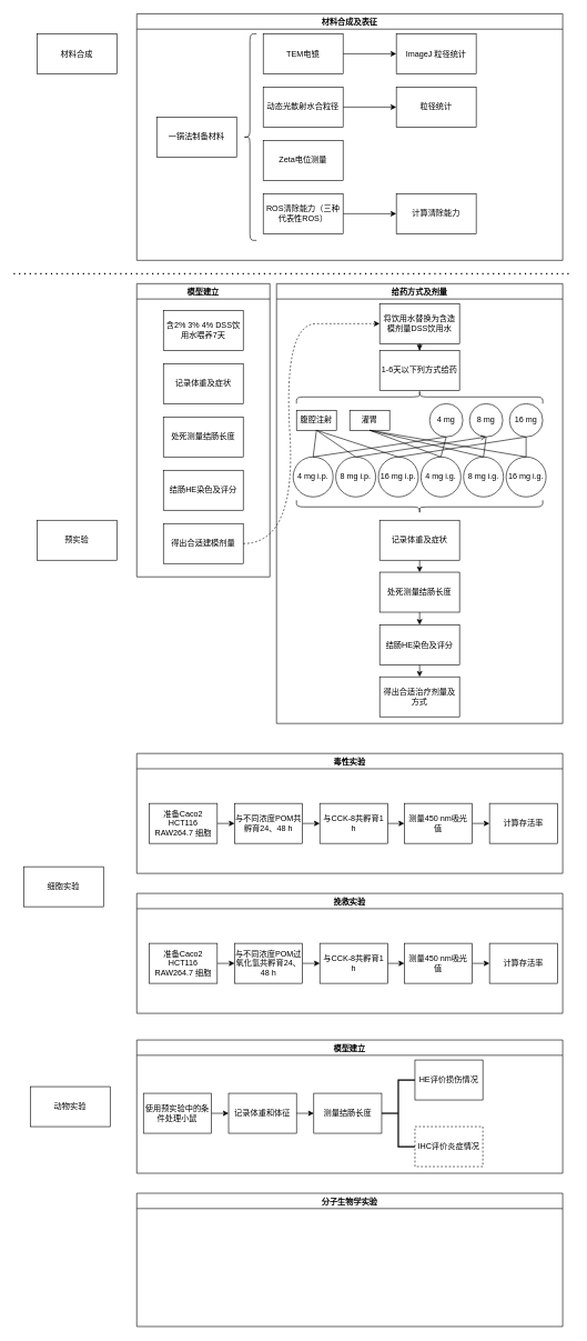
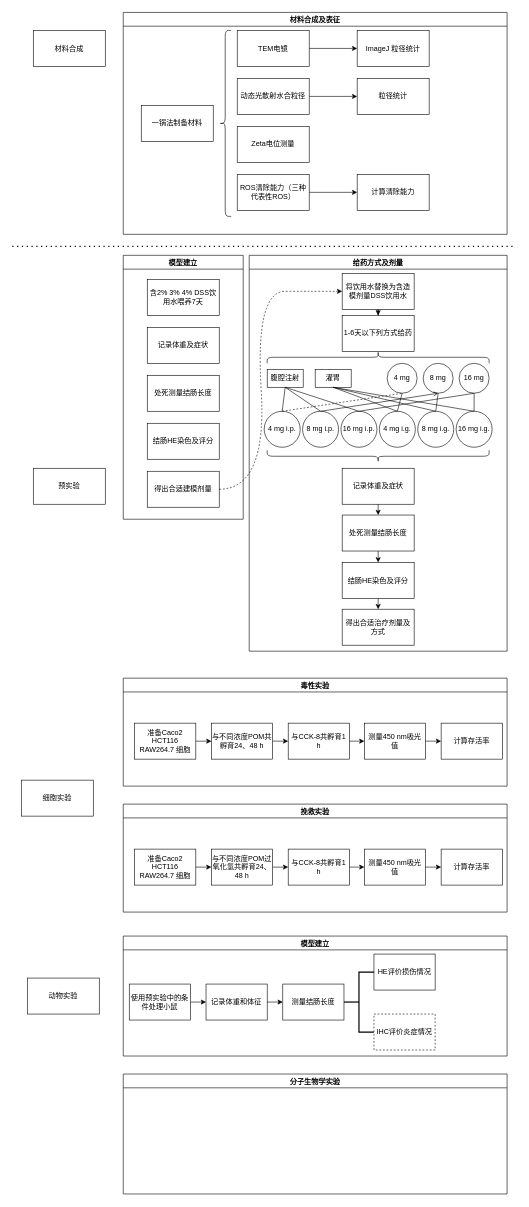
  <mxCell id="0" />
  <mxCell id="1" parent="0" />
  <mxCell id="2" value="预实验" style="rounded=0;whiteSpace=wrap;html=1;" vertex="1" parent="1"><mxGeometry x="55" y="780" width="120" height="60" as="geometry" /></mxCell>
  <mxCell id="3" value="材料合成" style="rounded=0;whiteSpace=wrap;html=1;" vertex="1" parent="1"><mxGeometry x="55" y="50" width="120" height="60" as="geometry" /></mxCell>
  <mxCell id="4" value="细胞实验" style="rounded=0;whiteSpace=wrap;html=1;" vertex="1" parent="1"><mxGeometry x="35" y="1300" width="120" height="60" as="geometry" /></mxCell>
  <mxCell id="5" value="模型建立" style="swimlane;" vertex="1" parent="1"><mxGeometry x="205" y="425" width="200" height="440" as="geometry" /></mxCell>
  <mxCell id="6" value="含2% 3% 4% DSS饮用水喂养7天" style="rounded=0;whiteSpace=wrap;html=1;" vertex="1" parent="5"><mxGeometry x="40" y="40" width="120" height="60" as="geometry" /></mxCell>
  <mxCell id="7" value="记录体重及症状" style="rounded=0;whiteSpace=wrap;html=1;" vertex="1" parent="5"><mxGeometry x="40" y="120" width="120" height="60" as="geometry" /></mxCell>
  <mxCell id="8" value="处死测量结肠长度" style="rounded=0;whiteSpace=wrap;html=1;" vertex="1" parent="5"><mxGeometry x="40" y="200" width="120" height="60" as="geometry" /></mxCell>
  <mxCell id="9" value="结肠HE染色及评分" style="rounded=0;whiteSpace=wrap;html=1;" vertex="1" parent="5"><mxGeometry x="40" y="280" width="120" height="60" as="geometry" /></mxCell>
  <mxCell id="10" value="得出合适建模剂量" style="rounded=0;whiteSpace=wrap;html=1;" vertex="1" parent="5"><mxGeometry x="40" y="360" width="120" height="60" as="geometry" /></mxCell>
  <mxCell id="11" value="给药方式及剂量" style="swimlane;" vertex="1" parent="1"><mxGeometry x="415" y="425" width="430" height="660" as="geometry" /></mxCell>
  <mxCell id="12" value="4 mg" style="ellipse;whiteSpace=wrap;html=1;aspect=fixed;" vertex="1" parent="11"><mxGeometry x="230" y="180" width="50" height="50" as="geometry" /></mxCell>
  <mxCell id="13" value="腹腔注射" style="rounded=0;whiteSpace=wrap;html=1;" vertex="1" parent="11"><mxGeometry x="30" y="190" width="60" height="30" as="geometry" /></mxCell>
  <mxCell id="14" value="灌胃" style="rounded=0;whiteSpace=wrap;html=1;" vertex="1" parent="11"><mxGeometry x="110" y="190" width="60" height="30" as="geometry" /></mxCell>
  <mxCell id="15" value="16 mg" style="ellipse;whiteSpace=wrap;html=1;aspect=fixed;" vertex="1" parent="11"><mxGeometry x="350" y="180" width="50" height="50" as="geometry" /></mxCell>
  <mxCell id="16" value="8 mg" style="ellipse;whiteSpace=wrap;html=1;aspect=fixed;" vertex="1" parent="11"><mxGeometry x="290" y="180" width="50" height="50" as="geometry" /></mxCell>
  <mxCell id="17" value="" style="edgeStyle=orthogonalEdgeStyle;rounded=0;orthogonalLoop=1;jettySize=auto;html=1;" edge="1" parent="11" source="18" target="19"><mxGeometry relative="1" as="geometry" /></mxCell>
  <mxCell id="18" value="将饮用水替换为含造模剂量DSS饮用水" style="rounded=0;whiteSpace=wrap;html=1;" vertex="1" parent="11"><mxGeometry x="155" y="30" width="120" height="60" as="geometry" /></mxCell>
  <mxCell id="19" value="1-6天以下列方式给药" style="rounded=0;whiteSpace=wrap;html=1;" vertex="1" parent="11"><mxGeometry x="155" y="100" width="120" height="60" as="geometry" /></mxCell>
  <mxCell id="20" value="" style="shape=curlyBracket;whiteSpace=wrap;html=1;rounded=1;rotation=90;size=0.5;" vertex="1" parent="11"><mxGeometry x="205" y="-15" width="20" height="370" as="geometry" /></mxCell>
  <mxCell id="21" value="4 mg i.p." style="ellipse;whiteSpace=wrap;html=1;aspect=fixed;flipH=1;" vertex="1" parent="11"><mxGeometry x="25" y="260" width="60" height="60" as="geometry" /></mxCell>
  <mxCell id="22" value="16 mg i.g." style="ellipse;whiteSpace=wrap;html=1;aspect=fixed;flipH=1;" vertex="1" parent="11"><mxGeometry x="345" y="260" width="60" height="60" as="geometry" /></mxCell>
  <mxCell id="23" value="8 mg i.g." style="ellipse;whiteSpace=wrap;html=1;aspect=fixed;flipH=1;" vertex="1" parent="11"><mxGeometry x="281" y="260" width="60" height="60" as="geometry" /></mxCell>
  <mxCell id="24" value="4 mg i.g." style="ellipse;whiteSpace=wrap;html=1;aspect=fixed;flipH=1;" vertex="1" parent="11"><mxGeometry x="217" y="260" width="60" height="60" as="geometry" /></mxCell>
  <mxCell id="25" value="16 mg i.p." style="ellipse;whiteSpace=wrap;html=1;aspect=fixed;flipH=1;" vertex="1" parent="11"><mxGeometry x="153" y="260" width="60" height="60" as="geometry" /></mxCell>
  <mxCell id="26" value="8 mg i.p." style="ellipse;whiteSpace=wrap;html=1;aspect=fixed;flipH=1;" vertex="1" parent="11"><mxGeometry x="89" y="260" width="60" height="60" as="geometry" /></mxCell>
  <mxCell id="27" value="" style="endArrow=none;html=1;rounded=0;exitX=0.5;exitY=0;exitDx=0;exitDy=0;" edge="1" parent="11" source="21"><mxGeometry width="50" height="50" relative="1" as="geometry"><mxPoint x="10" y="270" as="sourcePoint" /><mxPoint x="60" y="220" as="targetPoint" /></mxGeometry></mxCell>
  <mxCell id="28" value="" style="endArrow=none;html=1;rounded=0;exitX=0.5;exitY=0;exitDx=0;exitDy=0;entryX=0.5;entryY=1;entryDx=0;entryDy=0;" edge="1" parent="11" source="25" target="13"><mxGeometry width="50" height="50" relative="1" as="geometry"><mxPoint x="129" y="270" as="sourcePoint" /><mxPoint x="70" y="230.0" as="targetPoint" /></mxGeometry></mxCell>
  <mxCell id="29" value="" style="endArrow=none;html=1;rounded=0;exitX=0.5;exitY=0;exitDx=0;exitDy=0;entryX=0.5;entryY=1;entryDx=0;entryDy=0;" edge="1" parent="11" source="24" target="14"><mxGeometry width="50" height="50" relative="1" as="geometry"><mxPoint x="193" y="270" as="sourcePoint" /><mxPoint x="60" y="220" as="targetPoint" /></mxGeometry></mxCell>
  <mxCell id="30" value="" style="endArrow=none;html=1;rounded=0;exitX=0.5;exitY=0;exitDx=0;exitDy=0;entryX=0.5;entryY=1;entryDx=0;entryDy=0;" edge="1" parent="11" source="23" target="14"><mxGeometry width="50" height="50" relative="1" as="geometry"><mxPoint x="257.0" y="270" as="sourcePoint" /><mxPoint x="150" y="230.0" as="targetPoint" /></mxGeometry></mxCell>
  <mxCell id="31" value="" style="endArrow=none;html=1;rounded=0;exitX=0.5;exitY=0;exitDx=0;exitDy=0;entryX=0.5;entryY=1;entryDx=0;entryDy=0;" edge="1" parent="11" source="22" target="14"><mxGeometry width="50" height="50" relative="1" as="geometry"><mxPoint x="321" y="270" as="sourcePoint" /><mxPoint x="150" y="230.0" as="targetPoint" /></mxGeometry></mxCell>
- <mxCell id="32" value="" style="endArrow=none;html=1;rounded=0;exitX=0.5;exitY=0;exitDx=0;exitDy=0;entryX=0.5;entryY=1;entryDx=0;entryDy=0;" edge="1" parent="11" source="21" target="12"><mxGeometry width="50" height="50" relative="1" as="geometry"><mxPoint x="385" y="270" as="sourcePoint" /><mxPoint x="150" y="230.0" as="targetPoint" /></mxGeometry></mxCell>
+ <mxCell id="32" value="" style="endArrow=none;html=1;rounded=0;exitX=0.5;exitY=0;exitDx=0;exitDy=0;entryX=0.5;entryY=1;entryDx=0;entryDy=0;dashed=1;" edge="1" parent="11" source="21" target="12"><mxGeometry width="50" height="50" relative="1" as="geometry"><mxPoint x="385" y="270" as="sourcePoint" /><mxPoint x="150" y="230.0" as="targetPoint" /></mxGeometry></mxCell>
  <mxCell id="33" value="" style="endArrow=open;html=1;rounded=0;exitX=0.5;exitY=0;exitDx=0;exitDy=0;entryX=0.5;entryY=1;entryDx=0;entryDy=0;" edge="1" parent="11" source="26" target="16"><mxGeometry width="50" height="50" relative="1" as="geometry"><mxPoint x="65" y="270" as="sourcePoint" /><mxPoint x="265" y="240.0" as="targetPoint" /></mxGeometry></mxCell>
  <mxCell id="34" value="" style="endArrow=none;html=1;rounded=0;entryX=0.5;entryY=1;entryDx=0;entryDy=0;exitX=0.5;exitY=0;exitDx=0;exitDy=0;" edge="1" parent="11" source="25" target="15"><mxGeometry width="50" height="50" relative="1" as="geometry"><mxPoint x="180" y="260" as="sourcePoint" /><mxPoint x="325" y="240.0" as="targetPoint" /></mxGeometry></mxCell>
  <mxCell id="35" value="" style="endArrow=none;html=1;rounded=0;entryX=0.5;entryY=1;entryDx=0;entryDy=0;exitX=0.5;exitY=0;exitDx=0;exitDy=0;" edge="1" parent="11" source="22" target="15"><mxGeometry width="50" height="50" relative="1" as="geometry"><mxPoint x="193" y="270" as="sourcePoint" /><mxPoint x="385" y="240.0" as="targetPoint" /></mxGeometry></mxCell>
  <mxCell id="36" value="" style="endArrow=none;html=1;rounded=0;entryX=0.5;entryY=1;entryDx=0;entryDy=0;exitX=0.5;exitY=0;exitDx=0;exitDy=0;" edge="1" parent="11" source="23" target="16"><mxGeometry width="50" height="50" relative="1" as="geometry"><mxPoint x="385" y="270" as="sourcePoint" /><mxPoint x="385" y="240.0" as="targetPoint" /></mxGeometry></mxCell>
  <mxCell id="37" value="" style="endArrow=none;html=1;rounded=0;entryX=0.5;entryY=1;entryDx=0;entryDy=0;exitX=0.5;exitY=0;exitDx=0;exitDy=0;" edge="1" parent="11" source="24" target="12"><mxGeometry width="50" height="50" relative="1" as="geometry"><mxPoint x="321" y="270" as="sourcePoint" /><mxPoint x="325" y="240.0" as="targetPoint" /></mxGeometry></mxCell>
  <mxCell id="38" value="记录体重及症状" style="rounded=0;whiteSpace=wrap;html=1;" vertex="1" parent="11"><mxGeometry x="155" y="355" width="120" height="60" as="geometry" /></mxCell>
  <mxCell id="39" value="" style="shape=curlyBracket;whiteSpace=wrap;html=1;rounded=1;rotation=-90;" vertex="1" parent="11"><mxGeometry x="205" y="150" width="20" height="370" as="geometry" /></mxCell>
  <mxCell id="40" value="处死测量结肠长度" style="rounded=0;whiteSpace=wrap;html=1;" vertex="1" parent="11"><mxGeometry x="155" y="433" width="120" height="60" as="geometry" /></mxCell>
  <mxCell id="41" style="edgeStyle=orthogonalEdgeStyle;rounded=0;orthogonalLoop=1;jettySize=auto;html=1;exitX=0.5;exitY=1;exitDx=0;exitDy=0;entryX=0.5;entryY=0;entryDx=0;entryDy=0;" edge="1" parent="11" source="38" target="40"><mxGeometry relative="1" as="geometry" /></mxCell>
  <mxCell id="42" value="结肠HE染色及评分" style="rounded=0;whiteSpace=wrap;html=1;" vertex="1" parent="11"><mxGeometry x="155" y="512" width="120" height="60" as="geometry" /></mxCell>
  <mxCell id="43" style="edgeStyle=orthogonalEdgeStyle;rounded=0;orthogonalLoop=1;jettySize=auto;html=1;exitX=0.5;exitY=1;exitDx=0;exitDy=0;entryX=0.5;entryY=0;entryDx=0;entryDy=0;" edge="1" parent="11" source="40" target="42"><mxGeometry relative="1" as="geometry" /></mxCell>
  <mxCell id="44" value="得出合适治疗剂量及方式" style="rounded=0;whiteSpace=wrap;html=1;" vertex="1" parent="11"><mxGeometry x="155" y="590" width="120" height="60" as="geometry" /></mxCell>
  <mxCell id="45" style="edgeStyle=orthogonalEdgeStyle;rounded=0;orthogonalLoop=1;jettySize=auto;html=1;exitX=0.5;exitY=1;exitDx=0;exitDy=0;entryX=0.5;entryY=0;entryDx=0;entryDy=0;" edge="1" parent="11" source="42" target="44"><mxGeometry relative="1" as="geometry" /></mxCell>
  <mxCell id="46" value="" style="endArrow=none;html=1;rounded=0;exitX=0.5;exitY=0;exitDx=0;exitDy=0;entryX=0.5;entryY=1;entryDx=0;entryDy=0;" edge="1" parent="11" source="26" target="13"><mxGeometry width="50" height="50" relative="1" as="geometry"><mxPoint x="95" y="270" as="sourcePoint" /><mxPoint x="90" y="220" as="targetPoint" /></mxGeometry></mxCell>
  <mxCell id="47" value="" style="curved=1;endArrow=classic;html=1;rounded=0;exitX=1;exitY=0.5;exitDx=0;exitDy=0;entryX=0;entryY=0.5;entryDx=0;entryDy=0;dashed=1;" edge="1" parent="1" source="10" target="18"><mxGeometry width="50" height="50" relative="1" as="geometry"><mxPoint x="415" y="535" as="sourcePoint" /><mxPoint x="465" y="485" as="targetPoint" /><Array as="points"><mxPoint x="445" y="815" /><mxPoint x="425" y="485" /><mxPoint x="525" y="485" /></Array></mxGeometry></mxCell>
  <mxCell id="48" value="" style="endArrow=none;dashed=1;html=1;dashPattern=1 3;strokeWidth=2;rounded=0;" edge="1" parent="1"><mxGeometry width="50" height="50" relative="1" as="geometry"><mxPoint x="20" y="410" as="sourcePoint" /><mxPoint x="860" y="410" as="targetPoint" /></mxGeometry></mxCell>
  <mxCell id="49" value="材料合成及表征" style="swimlane;" vertex="1" parent="1"><mxGeometry x="205" y="20" width="640" height="370" as="geometry" /></mxCell>
  <mxCell id="50" value="一锅法制备材料" style="rounded=0;whiteSpace=wrap;html=1;" vertex="1" parent="49"><mxGeometry x="30" y="155" width="120" height="60" as="geometry" /></mxCell>
  <mxCell id="51" value="" style="shape=curlyBracket;whiteSpace=wrap;html=1;rounded=1;" vertex="1" parent="49"><mxGeometry x="160" y="30" width="20" height="310" as="geometry" /></mxCell>
  <mxCell id="52" value="" style="edgeStyle=orthogonalEdgeStyle;rounded=0;orthogonalLoop=1;jettySize=auto;html=1;" edge="1" parent="49" source="53" target="56"><mxGeometry relative="1" as="geometry" /></mxCell>
  <mxCell id="53" value="TEM电镜" style="rounded=0;whiteSpace=wrap;html=1;" vertex="1" parent="49"><mxGeometry x="190" y="30" width="120" height="60" as="geometry" /></mxCell>
  <mxCell id="54" value="" style="edgeStyle=orthogonalEdgeStyle;rounded=0;orthogonalLoop=1;jettySize=auto;html=1;" edge="1" parent="49" source="55" target="57"><mxGeometry relative="1" as="geometry" /></mxCell>
  <mxCell id="55" value="动态光散射水合粒径" style="rounded=0;whiteSpace=wrap;html=1;" vertex="1" parent="49"><mxGeometry x="190" y="110" width="120" height="60" as="geometry" /></mxCell>
  <mxCell id="56" value="ImageJ 粒径统计" style="whiteSpace=wrap;html=1;rounded=0;" vertex="1" parent="49"><mxGeometry x="390" y="30" width="120" height="60" as="geometry" /></mxCell>
  <mxCell id="57" value="粒径统计" style="whiteSpace=wrap;html=1;rounded=0;" vertex="1" parent="49"><mxGeometry x="390" y="110" width="120" height="60" as="geometry" /></mxCell>
  <mxCell id="58" value="Zeta电位测量" style="rounded=0;whiteSpace=wrap;html=1;" vertex="1" parent="49"><mxGeometry x="190" y="190" width="120" height="60" as="geometry" /></mxCell>
  <mxCell id="59" value="" style="edgeStyle=orthogonalEdgeStyle;rounded=0;orthogonalLoop=1;jettySize=auto;html=1;" edge="1" parent="49" source="60" target="61"><mxGeometry relative="1" as="geometry" /></mxCell>
  <mxCell id="60" value="ROS清除能力（三种代表性ROS）" style="rounded=0;whiteSpace=wrap;html=1;" vertex="1" parent="49"><mxGeometry x="190" y="270" width="120" height="60" as="geometry" /></mxCell>
  <mxCell id="61" value="计算清除能力" style="whiteSpace=wrap;html=1;rounded=0;" vertex="1" parent="49"><mxGeometry x="390" y="270" width="120" height="60" as="geometry" /></mxCell>
  <mxCell id="62" value="毒性实验" style="swimlane;" vertex="1" parent="1"><mxGeometry x="205" y="1130" width="640" height="180" as="geometry" /></mxCell>
  <mxCell id="63" style="edgeStyle=orthogonalEdgeStyle;rounded=0;orthogonalLoop=1;jettySize=auto;html=1;exitX=1;exitY=0.5;exitDx=0;exitDy=0;entryX=0;entryY=0.5;entryDx=0;entryDy=0;" edge="1" parent="62" source="64" target="66"><mxGeometry relative="1" as="geometry" /></mxCell>
  <mxCell id="64" value="与不同浓度POM共孵育24、48 h" style="rounded=0;whiteSpace=wrap;html=1;" vertex="1" parent="62"><mxGeometry x="147" y="75" width="102" height="60" as="geometry" /></mxCell>
  <mxCell id="65" style="edgeStyle=orthogonalEdgeStyle;rounded=0;orthogonalLoop=1;jettySize=auto;html=1;exitX=1;exitY=0.5;exitDx=0;exitDy=0;entryX=0;entryY=0.5;entryDx=0;entryDy=0;" edge="1" parent="62" source="66" target="68"><mxGeometry relative="1" as="geometry" /></mxCell>
  <mxCell id="66" value="与CCK-8共孵育1 h" style="rounded=0;whiteSpace=wrap;html=1;" vertex="1" parent="62"><mxGeometry x="275" y="75" width="102" height="60" as="geometry" /></mxCell>
  <mxCell id="67" style="edgeStyle=orthogonalEdgeStyle;rounded=0;orthogonalLoop=1;jettySize=auto;html=1;exitX=1;exitY=0.5;exitDx=0;exitDy=0;entryX=0;entryY=0.5;entryDx=0;entryDy=0;" edge="1" parent="62" source="68" target="69"><mxGeometry relative="1" as="geometry" /></mxCell>
  <mxCell id="68" value="测量450 nm吸光值" style="rounded=0;whiteSpace=wrap;html=1;" vertex="1" parent="62"><mxGeometry x="402" y="75" width="102" height="60" as="geometry" /></mxCell>
  <mxCell id="69" value="计算存活率" style="rounded=0;whiteSpace=wrap;html=1;" vertex="1" parent="62"><mxGeometry x="530" y="75" width="102" height="60" as="geometry" /></mxCell>
  <mxCell id="70" style="edgeStyle=orthogonalEdgeStyle;rounded=0;orthogonalLoop=1;jettySize=auto;html=1;exitX=1;exitY=0.5;exitDx=0;exitDy=0;entryX=0;entryY=0.5;entryDx=0;entryDy=0;" edge="1" parent="62" source="71" target="64"><mxGeometry relative="1" as="geometry" /></mxCell>
  <mxCell id="71" value="准备Caco2 HCT116 RAW264.7 细胞" style="rounded=0;whiteSpace=wrap;html=1;" vertex="1" parent="62"><mxGeometry x="19" y="75" width="102" height="60" as="geometry" /></mxCell>
  <mxCell id="72" value="挽救实验" style="swimlane;" vertex="1" parent="1"><mxGeometry x="205" y="1340" width="640" height="180" as="geometry" /></mxCell>
  <mxCell id="73" style="edgeStyle=orthogonalEdgeStyle;rounded=0;orthogonalLoop=1;jettySize=auto;html=1;exitX=1;exitY=0.5;exitDx=0;exitDy=0;entryX=0;entryY=0.5;entryDx=0;entryDy=0;" edge="1" parent="72" source="74" target="76"><mxGeometry relative="1" as="geometry" /></mxCell>
  <mxCell id="74" value="与不同浓度POM过氧化氢共孵育24、48 h" style="rounded=0;whiteSpace=wrap;html=1;" vertex="1" parent="72"><mxGeometry x="147" y="75" width="102" height="60" as="geometry" /></mxCell>
  <mxCell id="75" style="edgeStyle=orthogonalEdgeStyle;rounded=0;orthogonalLoop=1;jettySize=auto;html=1;exitX=1;exitY=0.5;exitDx=0;exitDy=0;entryX=0;entryY=0.5;entryDx=0;entryDy=0;" edge="1" parent="72" source="76" target="78"><mxGeometry relative="1" as="geometry" /></mxCell>
  <mxCell id="76" value="与CCK-8共孵育1 h" style="rounded=0;whiteSpace=wrap;html=1;" vertex="1" parent="72"><mxGeometry x="275" y="75" width="102" height="60" as="geometry" /></mxCell>
  <mxCell id="77" style="edgeStyle=orthogonalEdgeStyle;rounded=0;orthogonalLoop=1;jettySize=auto;html=1;exitX=1;exitY=0.5;exitDx=0;exitDy=0;entryX=0;entryY=0.5;entryDx=0;entryDy=0;" edge="1" parent="72" source="78" target="79"><mxGeometry relative="1" as="geometry" /></mxCell>
  <mxCell id="78" value="测量450 nm吸光值" style="rounded=0;whiteSpace=wrap;html=1;" vertex="1" parent="72"><mxGeometry x="402" y="75" width="102" height="60" as="geometry" /></mxCell>
  <mxCell id="79" value="计算存活率" style="rounded=0;whiteSpace=wrap;html=1;" vertex="1" parent="72"><mxGeometry x="530" y="75" width="102" height="60" as="geometry" /></mxCell>
  <mxCell id="80" style="edgeStyle=orthogonalEdgeStyle;rounded=0;orthogonalLoop=1;jettySize=auto;html=1;exitX=1;exitY=0.5;exitDx=0;exitDy=0;entryX=0;entryY=0.5;entryDx=0;entryDy=0;" edge="1" parent="72" source="81" target="74"><mxGeometry relative="1" as="geometry" /></mxCell>
  <mxCell id="81" value="准备Caco2 HCT116 RAW264.7 细胞" style="rounded=0;whiteSpace=wrap;html=1;" vertex="1" parent="72"><mxGeometry x="19" y="75" width="102" height="60" as="geometry" /></mxCell>
  <mxCell id="82" value="动物实验" style="rounded=0;whiteSpace=wrap;html=1;" vertex="1" parent="1"><mxGeometry x="45" y="1630" width="120" height="60" as="geometry" /></mxCell>
  <mxCell id="83" value="模型建立" style="swimlane;" vertex="1" parent="1"><mxGeometry x="205" y="1560" width="640" height="200" as="geometry" /></mxCell>
  <mxCell id="84" value="记录体重和体征" style="rounded=0;whiteSpace=wrap;html=1;" vertex="1" parent="83"><mxGeometry x="138" y="80" width="102" height="60" as="geometry" /></mxCell>
  <mxCell id="85" value="测量结肠长度" style="rounded=0;whiteSpace=wrap;html=1;" vertex="1" parent="83"><mxGeometry x="266" y="80" width="102" height="60" as="geometry" /></mxCell>
  <mxCell id="86" style="edgeStyle=orthogonalEdgeStyle;rounded=0;orthogonalLoop=1;jettySize=auto;html=1;exitX=1;exitY=0.5;exitDx=0;exitDy=0;entryX=0;entryY=0.5;entryDx=0;entryDy=0;" edge="1" parent="83" source="84" target="85"><mxGeometry relative="1" as="geometry" /></mxCell>
  <mxCell id="87" style="edgeStyle=orthogonalEdgeStyle;rounded=0;orthogonalLoop=1;jettySize=auto;html=1;exitX=1;exitY=0.5;exitDx=0;exitDy=0;entryX=0;entryY=0.5;entryDx=0;entryDy=0;" edge="1" parent="83" source="88" target="84"><mxGeometry relative="1" as="geometry" /></mxCell>
  <mxCell id="88" value="使用预实验中的条件处理小鼠" style="rounded=0;whiteSpace=wrap;html=1;" vertex="1" parent="83"><mxGeometry x="10" y="80" width="102" height="60" as="geometry" /></mxCell>
  <mxCell id="89" value="" style="strokeWidth=2;html=1;shape=mxgraph.flowchart.annotation_2;align=left;labelPosition=right;pointerEvents=1;" vertex="1" parent="83"><mxGeometry x="368" y="60" width="50" height="100" as="geometry" /></mxCell>
  <mxCell id="90" value="HE评价损伤情况" style="rounded=0;whiteSpace=wrap;html=1;" vertex="1" parent="83"><mxGeometry x="418" y="30" width="102" height="60" as="geometry" /></mxCell>
  <mxCell id="91" value="IHC评价炎症情况" style="rounded=0;whiteSpace=wrap;html=1;dashed=1;" vertex="1" parent="83"><mxGeometry x="418" y="130" width="102" height="60" as="geometry" /></mxCell>
  <mxCell id="92" value="分子生物学实验" style="swimlane;" vertex="1" parent="1"><mxGeometry x="205" y="1790" width="640" height="200" as="geometry" /></mxCell>
